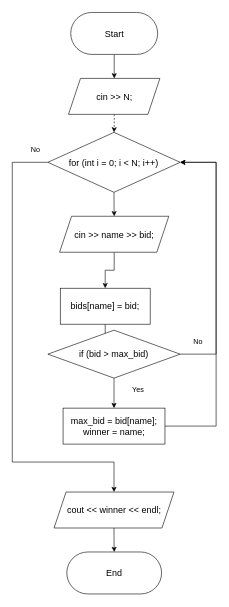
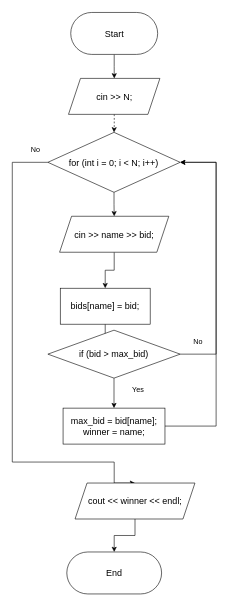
  <mxCell id="0" />
  <mxCell id="1" parent="0" />
  <mxCell id="2" value="" style="edgeStyle=orthogonalEdgeStyle;rounded=0;orthogonalLoop=1;jettySize=auto;html=1;" parent="1" source="3" target="5" edge="1"><mxGeometry relative="1" as="geometry" /></mxCell>
  <mxCell id="3" value="&lt;font style=&quot;font-size: 15px&quot;&gt;Start&lt;/font&gt;" style="rounded=1;whiteSpace=wrap;html=1;arcSize=50;" parent="1" vertex="1"><mxGeometry x="117.5" y="20" width="145" height="70" as="geometry" /></mxCell>
  <mxCell id="4" value="" style="edgeStyle=orthogonalEdgeStyle;rounded=0;orthogonalLoop=1;jettySize=auto;html=1;dashed=1;" parent="1" source="5" target="8" edge="1"><mxGeometry relative="1" as="geometry" /></mxCell>
  <mxCell id="5" value="&lt;font style=&quot;font-size: 15px&quot;&gt;cin &amp;gt;&amp;gt; N;&lt;/font&gt;" style="shape=parallelogram;perimeter=parallelogramPerimeter;whiteSpace=wrap;html=1;fixedSize=1;" parent="1" vertex="1"><mxGeometry x="113.75" y="130" width="152.5" height="60" as="geometry" /></mxCell>
  <mxCell id="6" value="" style="edgeStyle=orthogonalEdgeStyle;rounded=0;orthogonalLoop=1;jettySize=auto;html=1;" edge="1" parent="1" source="8" target="16"><mxGeometry relative="1" as="geometry" /></mxCell>
  <mxCell id="7" style="edgeStyle=orthogonalEdgeStyle;rounded=0;orthogonalLoop=1;jettySize=auto;html=1;entryX=0.5;entryY=0;entryDx=0;entryDy=0;" edge="1" parent="1" source="8" target="14"><mxGeometry relative="1" as="geometry"><mxPoint x="190" y="670" as="targetPoint" /><Array as="points"><mxPoint x="20" y="270" /><mxPoint x="20" y="770" /><mxPoint x="190" y="770" /></Array></mxGeometry></mxCell>
  <mxCell id="8" value="&lt;font style=&quot;font-size: 15px&quot;&gt;for (int i = 0; i &amp;lt; N; i++)&lt;/font&gt;" style="rhombus;whiteSpace=wrap;html=1;" parent="1" vertex="1"><mxGeometry x="79.38" y="220" width="220.62" height="100" as="geometry" /></mxCell>
  <mxCell id="9" style="edgeStyle=orthogonalEdgeStyle;rounded=0;orthogonalLoop=1;jettySize=auto;html=1;" edge="1" parent="1" source="10" target="8"><mxGeometry relative="1" as="geometry"><mxPoint x="470.31" y="270" as="targetPoint" /><Array as="points"><mxPoint x="360" y="710" /><mxPoint x="360" y="270" /></Array></mxGeometry></mxCell>
  <mxCell id="10" value="&lt;font style=&quot;font-size: 15px&quot;&gt;max_bid = bid[name];&lt;br&gt;winner = name;&lt;br&gt;&lt;/font&gt;" style="rounded=0;whiteSpace=wrap;html=1;" parent="1" vertex="1"><mxGeometry x="104.69" y="680" width="170" height="60" as="geometry" /></mxCell>
  <mxCell id="11" value="" style="edgeStyle=orthogonalEdgeStyle;rounded=0;orthogonalLoop=1;jettySize=auto;html=1;" edge="1" parent="1" source="12" target="22"><mxGeometry relative="1" as="geometry" /></mxCell>
  <mxCell id="12" value="&lt;font style=&quot;font-size: 15px&quot;&gt;bids[name] = bid;&lt;/font&gt;" style="whiteSpace=wrap;html=1;rounded=0;" parent="1" vertex="1"><mxGeometry x="100" y="480" width="150" height="60" as="geometry" /></mxCell>
  <mxCell id="13" value="" style="edgeStyle=orthogonalEdgeStyle;rounded=0;orthogonalLoop=1;jettySize=auto;html=1;" edge="1" parent="1" source="14" target="23"><mxGeometry relative="1" as="geometry" /></mxCell>
- <mxCell id="14" value="&lt;font style=&quot;font-size: 15px&quot;&gt;cout &amp;lt;&amp;lt; winner &amp;lt;&amp;lt; endl;&lt;/font&gt;" style="shape=parallelogram;perimeter=parallelogramPerimeter;whiteSpace=wrap;html=1;fixedSize=1;rounded=0;" parent="1" vertex="1"><mxGeometry x="89.69" y="820" width="200" height="60" as="geometry" /></mxCell>
+ <mxCell id="14" value="&lt;font style=&quot;font-size: 15px&quot;&gt;cout &amp;lt;&amp;lt; winner &amp;lt;&amp;lt; endl;&lt;/font&gt;" style="shape=parallelogram;perimeter=parallelogramPerimeter;whiteSpace=wrap;html=1;fixedSize=1;rounded=0;" parent="1" vertex="1"><mxGeometry x="124.69" y="805" width="200" height="60" as="geometry" /></mxCell>
  <mxCell id="15" value="" style="edgeStyle=orthogonalEdgeStyle;rounded=0;orthogonalLoop=1;jettySize=auto;html=1;" edge="1" parent="1" source="16" target="12"><mxGeometry relative="1" as="geometry" /></mxCell>
  <mxCell id="16" value="&lt;font style=&quot;font-size: 15px&quot;&gt;cin &amp;gt;&amp;gt; name &amp;gt;&amp;gt; bid;&lt;/font&gt;" style="shape=parallelogram;perimeter=parallelogramPerimeter;whiteSpace=wrap;html=1;fixedSize=1;" vertex="1" parent="1"><mxGeometry x="98.9" y="360" width="182.19" height="60" as="geometry" /></mxCell>
  <mxCell id="17" value="No" style="text;html=1;strokeColor=none;fillColor=none;align=center;verticalAlign=middle;whiteSpace=wrap;rounded=0;" vertex="1" parent="1"><mxGeometry x="310" y="560" width="40" height="20" as="geometry" /></mxCell>
  <mxCell id="18" value="Yes" style="text;html=1;strokeColor=none;fillColor=none;align=center;verticalAlign=middle;whiteSpace=wrap;rounded=0;" vertex="1" parent="1"><mxGeometry x="210" y="640" width="40" height="20" as="geometry" /></mxCell>
  <mxCell id="19" value="No" style="text;html=1;strokeColor=none;fillColor=none;align=center;verticalAlign=middle;whiteSpace=wrap;rounded=0;" vertex="1" parent="1"><mxGeometry x="39.38" y="240" width="40" height="20" as="geometry" /></mxCell>
  <mxCell id="20" value="" style="edgeStyle=orthogonalEdgeStyle;rounded=0;orthogonalLoop=1;jettySize=auto;html=1;" edge="1" parent="1" source="22" target="10"><mxGeometry relative="1" as="geometry" /></mxCell>
  <mxCell id="21" style="edgeStyle=orthogonalEdgeStyle;rounded=0;orthogonalLoop=1;jettySize=auto;html=1;entryX=1;entryY=0.5;entryDx=0;entryDy=0;" edge="1" parent="1" source="22" target="8"><mxGeometry relative="1" as="geometry"><mxPoint x="340" y="270" as="targetPoint" /><Array as="points"><mxPoint x="360" y="590" /><mxPoint x="360" y="270" /></Array></mxGeometry></mxCell>
  <mxCell id="22" value="&lt;span style=&quot;font-size: 15px&quot;&gt;if (bid &amp;gt; max_bid)&lt;/span&gt;" style="rhombus;whiteSpace=wrap;html=1;" vertex="1" parent="1"><mxGeometry x="79.38" y="550" width="220.62" height="80" as="geometry" /></mxCell>
  <mxCell id="23" value="&lt;font style=&quot;font-size: 15px&quot;&gt;End&lt;/font&gt;" style="rounded=1;whiteSpace=wrap;html=1;arcSize=50;" vertex="1" parent="1"><mxGeometry x="110.94" y="920" width="158.12" height="70" as="geometry" /></mxCell>
